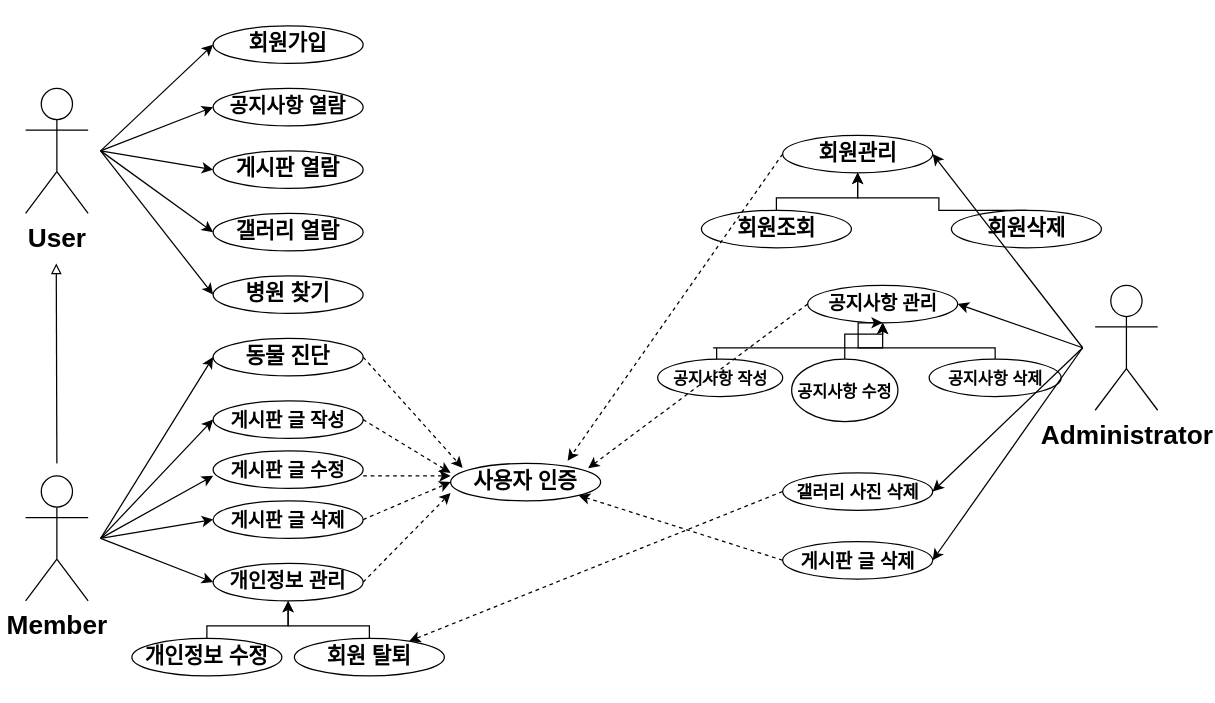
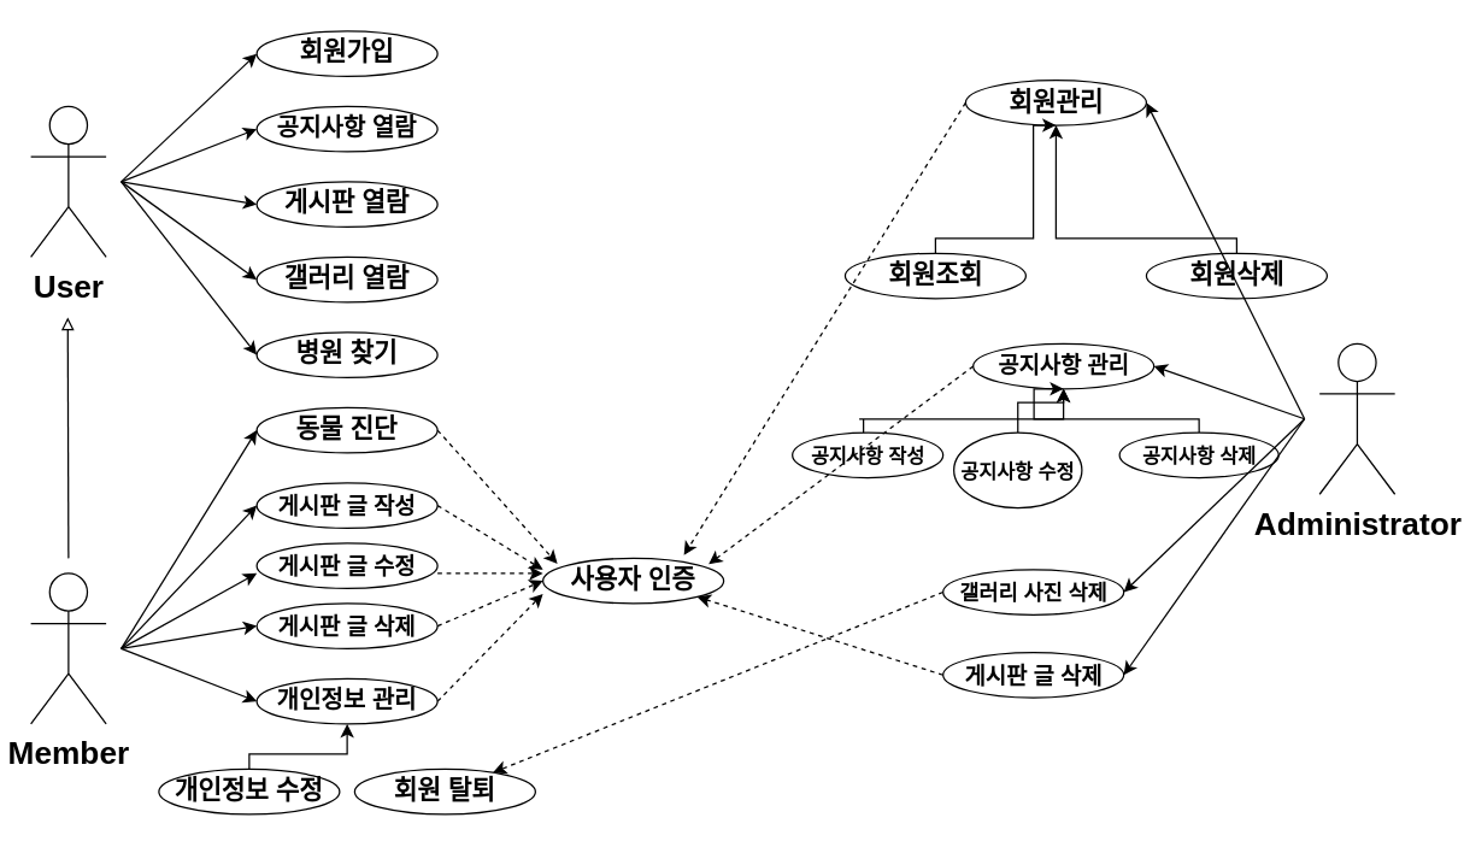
  <mxCell id="0" />
  <mxCell id="1" parent="0" />
  <mxCell id="2" value="&lt;font style=&quot;font-size: 17px;&quot;&gt;&lt;b&gt;회원가입&lt;/b&gt;&lt;/font&gt;" style="ellipse;whiteSpace=wrap;html=1;" parent="1" vertex="1"><mxGeometry x="170" y="20" width="120" height="30" as="geometry" /></mxCell>
  <mxCell id="3" value="&lt;font style=&quot;font-size: 17px;&quot;&gt;&lt;b&gt;게시판 열람&lt;/b&gt;&lt;/font&gt;" style="ellipse;whiteSpace=wrap;html=1;" parent="1" vertex="1"><mxGeometry x="170" y="120" width="120" height="30" as="geometry" /></mxCell>
  <mxCell id="4" value="&lt;font style=&quot;font-size: 17px;&quot;&gt;&lt;b&gt;갤러리 열람&lt;/b&gt;&lt;/font&gt;" style="ellipse;whiteSpace=wrap;html=1;" parent="1" vertex="1"><mxGeometry x="170" y="170" width="120" height="30" as="geometry" /></mxCell>
  <mxCell id="5" value="&lt;span style=&quot;font-size: 17px;&quot;&gt;&lt;b&gt;동물 진단&lt;/b&gt;&lt;/span&gt;" style="ellipse;whiteSpace=wrap;html=1;" parent="1" vertex="1"><mxGeometry x="170" y="270" width="120" height="30" as="geometry" /></mxCell>
  <mxCell id="6" value="&lt;font style=&quot;font-size: 15px;&quot;&gt;&lt;b style=&quot;font-size: 15px;&quot;&gt;게시판 글 작성&lt;/b&gt;&lt;/font&gt;" style="ellipse;whiteSpace=wrap;html=1;fontSize=15;" parent="1" vertex="1"><mxGeometry x="170" y="320" width="120" height="30" as="geometry" /></mxCell>
  <mxCell id="7" value="&lt;font style=&quot;font-size: 15px;&quot;&gt;&lt;b style=&quot;font-size: 15px;&quot;&gt;게시판 글 삭제&lt;/b&gt;&lt;/font&gt;" style="ellipse;whiteSpace=wrap;html=1;fontSize=15;" parent="1" vertex="1"><mxGeometry x="170" y="400" width="120" height="30" as="geometry" /></mxCell>
  <mxCell id="8" value="&lt;span style=&quot;font-size: 17px;&quot;&gt;&lt;b&gt;병원 찾기&lt;/b&gt;&lt;/span&gt;" style="ellipse;whiteSpace=wrap;html=1;" parent="1" vertex="1"><mxGeometry x="170" y="220" width="120" height="30" as="geometry" /></mxCell>
  <mxCell id="9" value="&lt;span style=&quot;font-size: 17px;&quot;&gt;&lt;b&gt;사용자 인증&lt;/b&gt;&lt;/span&gt;" style="ellipse;whiteSpace=wrap;html=1;" parent="1" vertex="1"><mxGeometry x="360" y="370" width="120" height="30" as="geometry" /></mxCell>
  <mxCell id="10" value="User" style="shape=umlActor;verticalLabelPosition=bottom;verticalAlign=top;html=1;outlineConnect=0;fontSize=21;fontStyle=1" parent="1" vertex="1"><mxGeometry x="20" y="70" width="50" height="100" as="geometry" /></mxCell>
  <mxCell id="11" value="Member" style="shape=umlActor;verticalLabelPosition=bottom;verticalAlign=top;html=1;outlineConnect=0;fontSize=21;fontStyle=1" parent="1" vertex="1"><mxGeometry x="20" y="380" width="50" height="100" as="geometry" /></mxCell>
  <mxCell id="12" value="" style="endArrow=classic;html=1;rounded=0;entryX=0.08;entryY=0.12;entryDx=0;entryDy=0;entryPerimeter=0;exitX=1;exitY=0.5;exitDx=0;exitDy=0;dashed=1;" parent="1" source="5" target="9" edge="1"><mxGeometry width="50" height="50" relative="1" as="geometry"><mxPoint x="290" y="290" as="sourcePoint" /><mxPoint x="400" y="360" as="targetPoint" /></mxGeometry></mxCell>
  <mxCell id="13" value="" style="endArrow=classic;html=1;rounded=0;entryX=0;entryY=0.253;entryDx=0;entryDy=0;exitX=1;exitY=0.5;exitDx=0;exitDy=0;dashed=1;entryPerimeter=0;" parent="1" source="6" target="9" edge="1"><mxGeometry width="50" height="50" relative="1" as="geometry"><mxPoint x="300" y="357" as="sourcePoint" /><mxPoint x="370" y="450" as="targetPoint" /></mxGeometry></mxCell>
  <mxCell id="14" value="&lt;span style=&quot;font-size: 17px;&quot;&gt;&lt;b style=&quot;font-size: 16px;&quot;&gt;공지사항 열람&lt;/b&gt;&lt;/span&gt;" style="ellipse;whiteSpace=wrap;html=1;" parent="1" vertex="1"><mxGeometry x="170" y="70" width="120" height="30" as="geometry" /></mxCell>
  <mxCell id="15" value="" style="endArrow=classic;html=1;rounded=0;entryX=0;entryY=0.5;entryDx=0;entryDy=0;exitX=1;exitY=0.5;exitDx=0;exitDy=0;dashed=1;" parent="1" source="7" target="9" edge="1"><mxGeometry width="50" height="50" relative="1" as="geometry"><mxPoint x="300" y="345" as="sourcePoint" /><mxPoint x="370" y="388" as="targetPoint" /></mxGeometry></mxCell>
  <mxCell id="16" value="" style="endArrow=classic;html=1;rounded=0;entryX=0;entryY=0.787;entryDx=0;entryDy=0;exitX=1;exitY=0.5;exitDx=0;exitDy=0;dashed=1;entryPerimeter=0;" parent="1" target="9" edge="1"><mxGeometry width="50" height="50" relative="1" as="geometry"><mxPoint x="290" y="465" as="sourcePoint" /><mxPoint x="380" y="398" as="targetPoint" /></mxGeometry></mxCell>
  <mxCell id="17" value="" style="endArrow=classic;html=1;rounded=0;entryX=0;entryY=0.5;entryDx=0;entryDy=0;" parent="1" target="5" edge="1"><mxGeometry width="50" height="50" relative="1" as="geometry"><mxPoint x="80" y="430" as="sourcePoint" /><mxPoint x="150" y="330" as="targetPoint" /></mxGeometry></mxCell>
  <mxCell id="18" value="" style="endArrow=classic;html=1;rounded=0;entryX=0;entryY=0.5;entryDx=0;entryDy=0;" parent="1" target="7" edge="1"><mxGeometry width="50" height="50" relative="1" as="geometry"><mxPoint x="80" y="430" as="sourcePoint" /><mxPoint x="180" y="345" as="targetPoint" /></mxGeometry></mxCell>
  <mxCell id="19" value="" style="endArrow=classic;html=1;rounded=0;entryX=0;entryY=0.5;entryDx=0;entryDy=0;" parent="1" edge="1"><mxGeometry width="50" height="50" relative="1" as="geometry"><mxPoint x="80" y="430" as="sourcePoint" /><mxPoint x="170" y="335" as="targetPoint" /></mxGeometry></mxCell>
  <mxCell id="20" value="" style="endArrow=classic;html=1;rounded=0;entryX=0;entryY=0.5;entryDx=0;entryDy=0;" parent="1" edge="1"><mxGeometry width="50" height="50" relative="1" as="geometry"><mxPoint x="80" y="120" as="sourcePoint" /><mxPoint x="170" y="35" as="targetPoint" /></mxGeometry></mxCell>
  <mxCell id="21" value="" style="endArrow=classic;html=1;rounded=0;entryX=0;entryY=0.5;entryDx=0;entryDy=0;" parent="1" edge="1"><mxGeometry width="50" height="50" relative="1" as="geometry"><mxPoint x="80" y="120" as="sourcePoint" /><mxPoint x="170" y="135" as="targetPoint" /></mxGeometry></mxCell>
  <mxCell id="22" value="" style="endArrow=classic;html=1;rounded=0;entryX=0;entryY=0.5;entryDx=0;entryDy=0;" parent="1" edge="1"><mxGeometry width="50" height="50" relative="1" as="geometry"><mxPoint x="80" y="120" as="sourcePoint" /><mxPoint x="170" y="185" as="targetPoint" /></mxGeometry></mxCell>
  <mxCell id="23" value="" style="endArrow=classic;html=1;rounded=0;entryX=0;entryY=0.5;entryDx=0;entryDy=0;" parent="1" edge="1"><mxGeometry width="50" height="50" relative="1" as="geometry"><mxPoint x="80" y="120" as="sourcePoint" /><mxPoint x="170" y="235" as="targetPoint" /></mxGeometry></mxCell>
  <mxCell id="24" value="" style="endArrow=classic;html=1;rounded=0;entryX=0;entryY=0.5;entryDx=0;entryDy=0;" parent="1" edge="1"><mxGeometry width="50" height="50" relative="1" as="geometry"><mxPoint x="80" y="120" as="sourcePoint" /><mxPoint x="170" y="85" as="targetPoint" /></mxGeometry></mxCell>
  <mxCell id="25" value="" style="endArrow=block;html=1;rounded=0;endFill=0;" parent="1" edge="1"><mxGeometry width="50" height="50" relative="1" as="geometry"><mxPoint x="45" y="370" as="sourcePoint" /><mxPoint x="44.5" y="210" as="targetPoint" /></mxGeometry></mxCell>
  <mxCell id="26" value="Administrator" style="shape=umlActor;verticalLabelPosition=bottom;verticalAlign=top;html=1;outlineConnect=0;fontSize=21;fontStyle=1" parent="1" vertex="1"><mxGeometry x="875.64" y="227.5" width="50" height="100" as="geometry" /></mxCell>
- <mxCell id="27" value="&lt;font style=&quot;font-size: 17px;&quot;&gt;&lt;b&gt;회원관리&lt;/b&gt;&lt;/font&gt;" style="ellipse;whiteSpace=wrap;html=1;" parent="1" vertex="1"><mxGeometry x="625.64" y="107.5" width="120" height="30" as="geometry" /></mxCell>
+ <mxCell id="27" value="&lt;font style=&quot;font-size: 17px;&quot;&gt;&lt;b&gt;회원관리&lt;/b&gt;&lt;/font&gt;" style="ellipse;whiteSpace=wrap;html=1;" parent="1" vertex="1"><mxGeometry x="640.64" y="52.5" width="120" height="30" as="geometry" /></mxCell>
  <mxCell id="28" style="edgeStyle=orthogonalEdgeStyle;rounded=0;orthogonalLoop=1;jettySize=auto;html=1;exitX=0.5;exitY=0;exitDx=0;exitDy=0;entryX=0.5;entryY=1;entryDx=0;entryDy=0;" parent="1" source="29" target="27" edge="1"><mxGeometry relative="1" as="geometry"><Array as="points"><mxPoint x="620.64" y="157.5" /><mxPoint x="685.64" y="157.5" /></Array></mxGeometry></mxCell>
  <mxCell id="29" value="&lt;font style=&quot;font-size: 17px;&quot;&gt;&lt;b&gt;회원조회&lt;/b&gt;&lt;/font&gt;" style="ellipse;whiteSpace=wrap;html=1;" parent="1" vertex="1"><mxGeometry x="560.64" y="167.5" width="120" height="30" as="geometry" /></mxCell>
  <mxCell id="30" style="edgeStyle=orthogonalEdgeStyle;rounded=0;orthogonalLoop=1;jettySize=auto;html=1;exitX=0.5;exitY=0;exitDx=0;exitDy=0;entryX=0.5;entryY=1;entryDx=0;entryDy=0;" parent="1" source="31" target="27" edge="1"><mxGeometry relative="1" as="geometry"><Array as="points"><mxPoint x="750.64" y="157.5" /><mxPoint x="685.64" y="157.5" /></Array></mxGeometry></mxCell>
  <mxCell id="31" value="&lt;font style=&quot;font-size: 17px;&quot;&gt;&lt;b&gt;회원삭제&lt;/b&gt;&lt;/font&gt;" style="ellipse;whiteSpace=wrap;html=1;" parent="1" vertex="1"><mxGeometry x="760.64" y="167.5" width="120" height="30" as="geometry" /></mxCell>
  <mxCell id="32" value="&lt;font style=&quot;font-size: 17px;&quot;&gt;&lt;b style=&quot;font-size: 15px;&quot;&gt;공지사항 관리&lt;/b&gt;&lt;/font&gt;" style="ellipse;whiteSpace=wrap;html=1;" parent="1" vertex="1"><mxGeometry x="645.64" y="227.5" width="120" height="30" as="geometry" /></mxCell>
  <mxCell id="33" style="edgeStyle=orthogonalEdgeStyle;rounded=0;orthogonalLoop=1;jettySize=auto;html=1;exitX=0.5;exitY=0;exitDx=0;exitDy=0;entryX=0.5;entryY=1;entryDx=0;entryDy=0;" parent="1" target="32" edge="1"><mxGeometry relative="1" as="geometry"><Array as="points"><mxPoint x="570" y="277.5" /><mxPoint x="686" y="277.5" /></Array><mxPoint x="572.82" y="286.5" as="sourcePoint" /></mxGeometry></mxCell>
  <mxCell id="34" value="&lt;font style=&quot;font-size: 13px;&quot;&gt;&lt;b style=&quot;font-size: 13px;&quot;&gt;공지사항 작성&lt;/b&gt;&lt;/font&gt;" style="ellipse;whiteSpace=wrap;html=1;fontSize=13;" parent="1" vertex="1"><mxGeometry x="525.64" y="286.5" width="100" height="30" as="geometry" /></mxCell>
  <mxCell id="35" style="edgeStyle=orthogonalEdgeStyle;rounded=0;orthogonalLoop=1;jettySize=auto;html=1;exitX=0.5;exitY=0;exitDx=0;exitDy=0;entryX=0.5;entryY=1;entryDx=0;entryDy=0;" parent="1" source="36" target="32" edge="1"><mxGeometry relative="1" as="geometry"><Array as="points"><mxPoint x="796" y="277.5" /><mxPoint x="686" y="277.5" /></Array></mxGeometry></mxCell>
  <mxCell id="36" value="&lt;font style=&quot;font-size: 13px;&quot;&gt;&lt;b style=&quot;font-size: 13px;&quot;&gt;공지사항 삭제&lt;/b&gt;&lt;/font&gt;" style="ellipse;whiteSpace=wrap;html=1;fontSize=13;" parent="1" vertex="1"><mxGeometry x="742.82" y="286.5" width="105.64" height="30" as="geometry" /></mxCell>
  <mxCell id="37" value="" style="endArrow=classic;html=1;rounded=0;entryX=0.78;entryY=-0.067;entryDx=0;entryDy=0;entryPerimeter=0;exitX=0;exitY=0.5;exitDx=0;exitDy=0;dashed=1;" parent="1" source="27" target="9" edge="1"><mxGeometry width="50" height="50" relative="1" as="geometry"><mxPoint x="300" y="295" as="sourcePoint" /><mxPoint x="380" y="384" as="targetPoint" /></mxGeometry></mxCell>
  <mxCell id="38" value="" style="endArrow=classic;html=1;rounded=0;exitX=0;exitY=0.5;exitDx=0;exitDy=0;dashed=1;" parent="1" source="32" edge="1"><mxGeometry width="50" height="50" relative="1" as="geometry"><mxPoint x="310" y="305" as="sourcePoint" /><mxPoint x="470" y="374" as="targetPoint" /></mxGeometry></mxCell>
  <mxCell id="39" value="&lt;font style=&quot;font-size: 14px;&quot;&gt;&lt;b style=&quot;font-size: 14px;&quot;&gt;갤러리 사진 삭제&lt;/b&gt;&lt;/font&gt;" style="ellipse;whiteSpace=wrap;html=1;fontSize=14;" parent="1" vertex="1"><mxGeometry x="625.64" y="377.5" width="120" height="30" as="geometry" /></mxCell>
  <mxCell id="40" value="&lt;font style=&quot;font-size: 15px;&quot;&gt;&lt;b style=&quot;font-size: 15px;&quot;&gt;게시판 글 삭제&lt;/b&gt;&lt;/font&gt;" style="ellipse;whiteSpace=wrap;html=1;fontSize=15;" parent="1" vertex="1"><mxGeometry x="625.64" y="432.5" width="120" height="30" as="geometry" /></mxCell>
  <mxCell id="41" value="" style="endArrow=classic;html=1;rounded=0;exitX=0;exitY=0.5;exitDx=0;exitDy=0;dashed=1;" parent="1" source="39" target="51" edge="1"><mxGeometry width="50" height="50" relative="1" as="geometry"><mxPoint x="365.64" y="460" as="sourcePoint" /><mxPoint x="540" y="541" as="targetPoint" /></mxGeometry></mxCell>
  <mxCell id="42" value="" style="endArrow=classic;html=1;rounded=0;entryX=1;entryY=1;entryDx=0;entryDy=0;exitX=0;exitY=0.5;exitDx=0;exitDy=0;dashed=1;" parent="1" source="40" target="9" edge="1"><mxGeometry width="50" height="50" relative="1" as="geometry"><mxPoint x="375.64" y="470" as="sourcePoint" /><mxPoint x="545.64" y="550" as="targetPoint" /></mxGeometry></mxCell>
  <mxCell id="43" value="" style="endArrow=classic;html=1;rounded=0;entryX=1;entryY=0.5;entryDx=0;entryDy=0;" parent="1" target="27" edge="1"><mxGeometry width="50" height="50" relative="1" as="geometry"><mxPoint x="865.64" y="277.5" as="sourcePoint" /><mxPoint x="900.64" y="137.5" as="targetPoint" /></mxGeometry></mxCell>
  <mxCell id="44" value="" style="endArrow=classic;html=1;rounded=0;entryX=1;entryY=0.5;entryDx=0;entryDy=0;" parent="1" target="32" edge="1"><mxGeometry width="50" height="50" relative="1" as="geometry"><mxPoint x="865.64" y="277.5" as="sourcePoint" /><mxPoint x="755.64" y="132.5" as="targetPoint" /></mxGeometry></mxCell>
  <mxCell id="45" value="" style="endArrow=classic;html=1;rounded=0;entryX=1;entryY=0.5;entryDx=0;entryDy=0;" parent="1" target="39" edge="1"><mxGeometry width="50" height="50" relative="1" as="geometry"><mxPoint x="865.64" y="277.5" as="sourcePoint" /><mxPoint x="765.64" y="142.5" as="targetPoint" /></mxGeometry></mxCell>
  <mxCell id="46" value="" style="endArrow=classic;html=1;rounded=0;entryX=1;entryY=0.5;entryDx=0;entryDy=0;" parent="1" target="40" edge="1"><mxGeometry width="50" height="50" relative="1" as="geometry"><mxPoint x="865.64" y="277.5" as="sourcePoint" /><mxPoint x="775.64" y="152.5" as="targetPoint" /></mxGeometry></mxCell>
  <mxCell id="47" value="&lt;font style=&quot;font-size: 17px;&quot;&gt;&lt;b style=&quot;font-size: 16px;&quot;&gt;개인정보 관리&lt;/b&gt;&lt;/font&gt;" style="ellipse;whiteSpace=wrap;html=1;" parent="1" vertex="1"><mxGeometry x="170" y="450" width="120" height="30" as="geometry" /></mxCell>
  <mxCell id="48" style="edgeStyle=orthogonalEdgeStyle;rounded=0;orthogonalLoop=1;jettySize=auto;html=1;exitX=0.5;exitY=0;exitDx=0;exitDy=0;entryX=0.5;entryY=1;entryDx=0;entryDy=0;" parent="1" source="49" target="47" edge="1"><mxGeometry relative="1" as="geometry"><Array as="points"><mxPoint x="165" y="500" /><mxPoint x="230" y="500" /></Array></mxGeometry></mxCell>
  <mxCell id="49" value="&lt;font style=&quot;font-size: 17px;&quot;&gt;&lt;b&gt;개인정보 수정&lt;/b&gt;&lt;/font&gt;" style="ellipse;whiteSpace=wrap;html=1;" parent="1" vertex="1"><mxGeometry x="105" y="510" width="120" height="30" as="geometry" /></mxCell>
- <mxCell id="50" style="edgeStyle=orthogonalEdgeStyle;rounded=0;orthogonalLoop=1;jettySize=auto;html=1;exitX=0.5;exitY=0;exitDx=0;exitDy=0;entryX=0.5;entryY=1;entryDx=0;entryDy=0;" parent="1" source="51" target="47" edge="1"><mxGeometry relative="1" as="geometry"><Array as="points"><mxPoint x="295" y="500" /><mxPoint x="230" y="500" /></Array></mxGeometry></mxCell>
  <mxCell id="51" value="&lt;span style=&quot;font-size: 17px;&quot;&gt;&lt;b&gt;회원 탈퇴&lt;/b&gt;&lt;/span&gt;" style="ellipse;whiteSpace=wrap;html=1;" parent="1" vertex="1"><mxGeometry x="235" y="510" width="120" height="30" as="geometry" /></mxCell>
  <mxCell id="52" value="" style="endArrow=classic;html=1;rounded=0;entryX=0;entryY=0.5;entryDx=0;entryDy=0;" parent="1" target="47" edge="1"><mxGeometry width="50" height="50" relative="1" as="geometry"><mxPoint x="80" y="430" as="sourcePoint" /><mxPoint x="180" y="495" as="targetPoint" /></mxGeometry></mxCell>
  <mxCell id="53" value="&lt;font style=&quot;font-size: 15px;&quot;&gt;&lt;b style=&quot;font-size: 15px;&quot;&gt;게시판 글 수정&lt;/b&gt;&lt;/font&gt;" style="ellipse;whiteSpace=wrap;html=1;fontSize=15;" parent="1" vertex="1"><mxGeometry x="170" y="360" width="120" height="30" as="geometry" /></mxCell>
  <mxCell id="54" style="edgeStyle=orthogonalEdgeStyle;rounded=0;orthogonalLoop=1;jettySize=auto;html=1;exitX=0.5;exitY=0;exitDx=0;exitDy=0;entryX=0.5;entryY=1;entryDx=0;entryDy=0;" parent="1" source="55" target="32" edge="1"><mxGeometry relative="1" as="geometry" /></mxCell>
  <mxCell id="55" value="&lt;font style=&quot;font-size: 13px;&quot;&gt;&lt;b style=&quot;font-size: 13px;&quot;&gt;공지사항 수정&lt;/b&gt;&lt;/font&gt;" style="ellipse;whiteSpace=wrap;html=1;fontSize=13;" parent="1" vertex="1"><mxGeometry x="632.82" y="286.5" width="85" height="50" as="geometry" /></mxCell>
  <mxCell id="56" value="" style="endArrow=classic;html=1;rounded=0;entryX=0;entryY=0.5;entryDx=0;entryDy=0;" parent="1" edge="1"><mxGeometry width="50" height="50" relative="1" as="geometry"><mxPoint x="80" y="430" as="sourcePoint" /><mxPoint x="170" y="380" as="targetPoint" /></mxGeometry></mxCell>
  <mxCell id="57" value="" style="endArrow=classic;html=1;rounded=0;exitX=1;exitY=0.5;exitDx=0;exitDy=0;dashed=1;" parent="1" edge="1"><mxGeometry width="50" height="50" relative="1" as="geometry"><mxPoint x="290" y="380" as="sourcePoint" /><mxPoint x="360" y="380" as="targetPoint" /></mxGeometry></mxCell>
